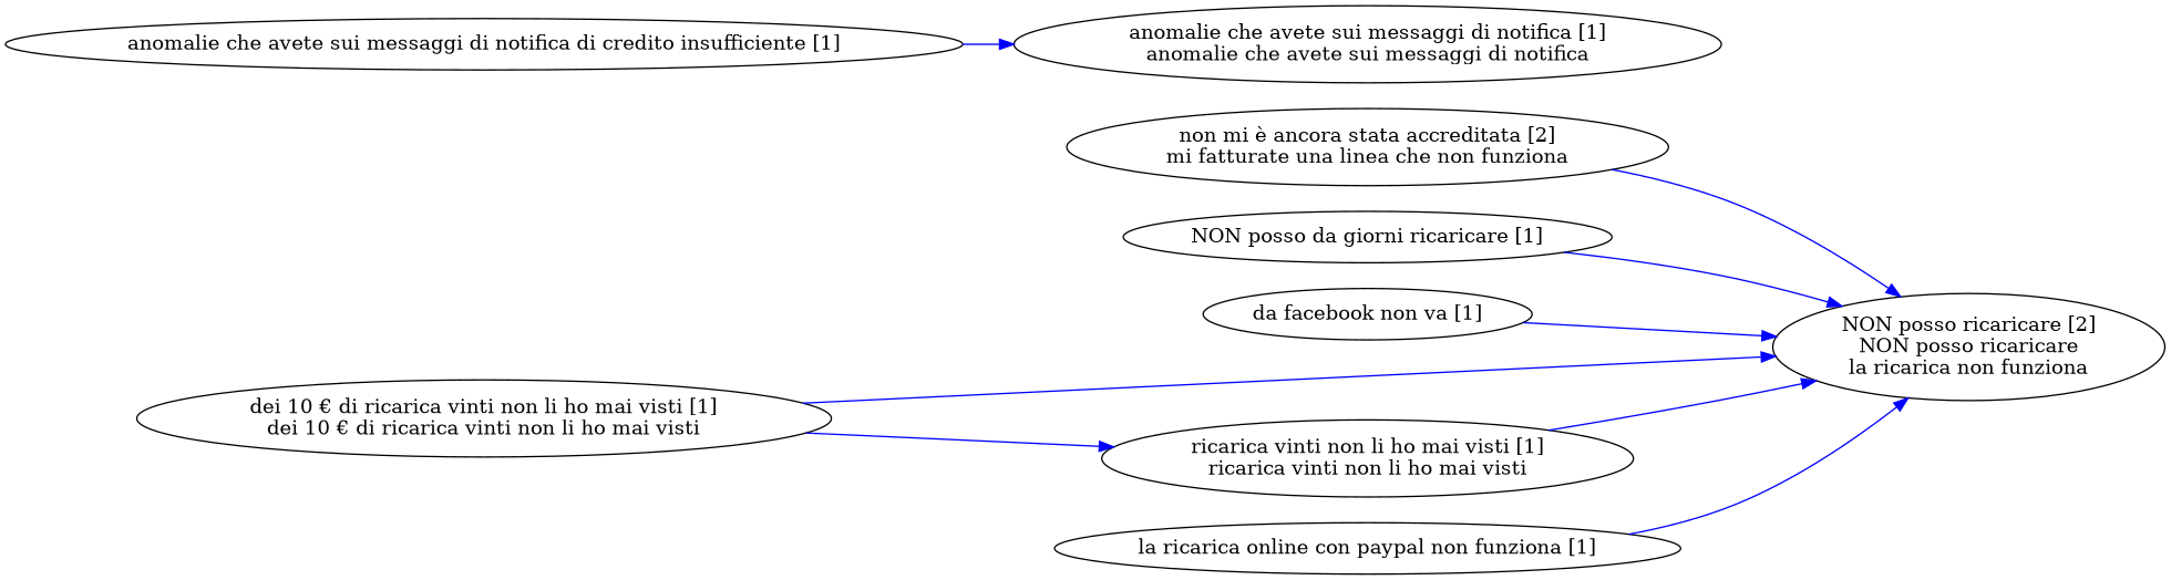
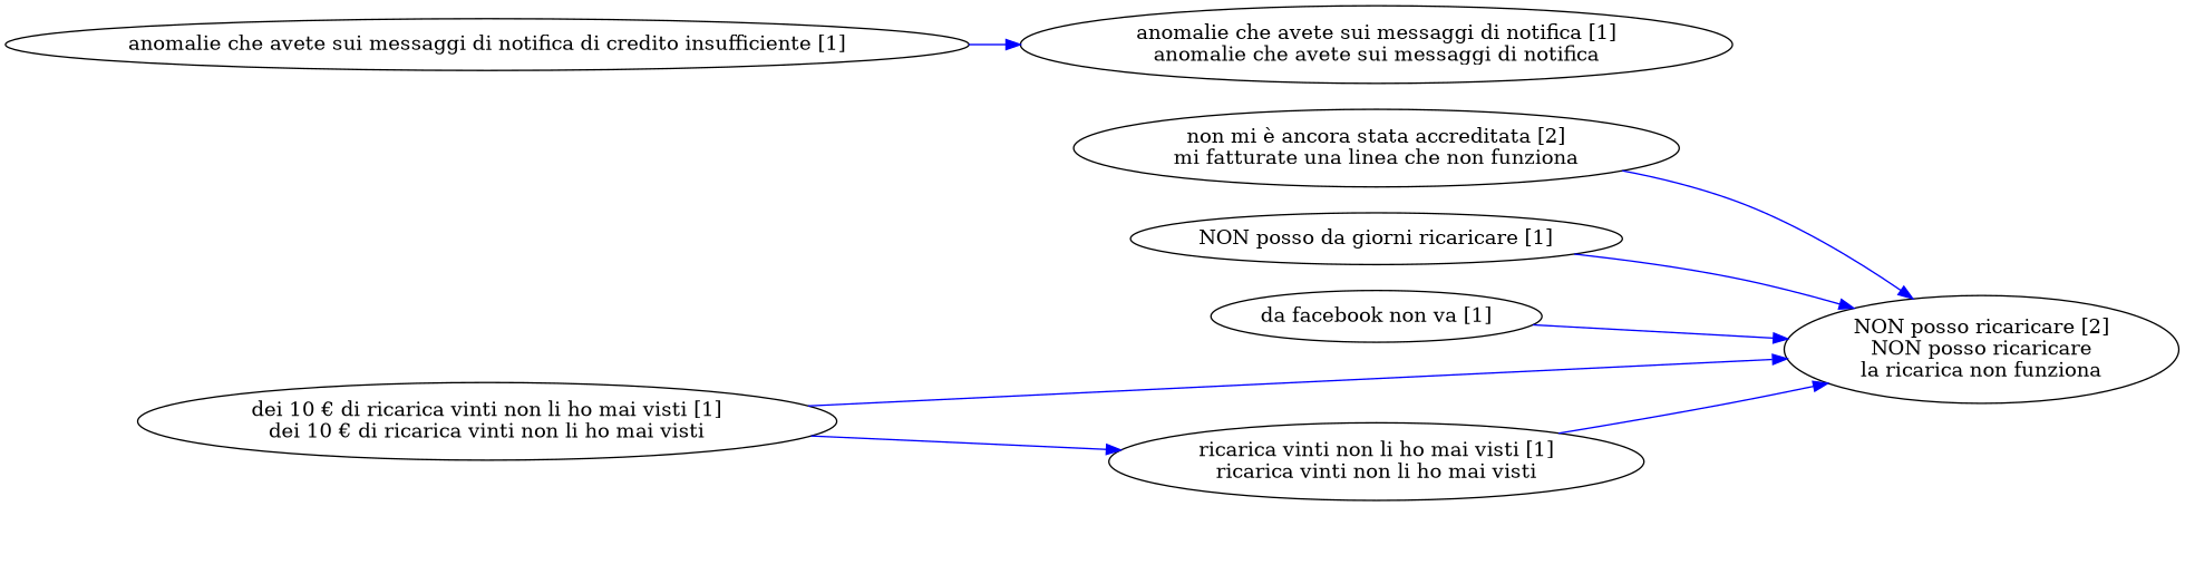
  digraph {
    rankdir=LR
    edge [color=blue]
    "non mi è ancora stata accreditata [2]\nmi fatturate una linea che non funziona"
    "NON posso ricaricare [2]\nNON posso ricaricare\nla ricarica non funziona"
    "NON posso da giorni ricaricare [1]"
    "anomalie che avete sui messaggi di notifica di credito insufficiente [1]"
    "anomalie che avete sui messaggi di notifica [1]\nanomalie che avete sui messaggi di notifica"
    "da facebook non va [1]"
    "ricarica vinti non li ho mai visti [1]\nricarica vinti non li ho mai visti"
    "dei 10 € di ricarica vinti non li ho mai visti [1]\ndei 10 € di ricarica vinti non li ho mai visti"
-   "la ricarica online con paypal non funziona [1]"
    "non mi è ancora stata accreditata [2]\nmi fatturate una linea che non funziona" -> "NON posso ricaricare [2]\nNON posso ricaricare\nla ricarica non funziona"
    "NON posso da giorni ricaricare [1]" -> "NON posso ricaricare [2]\nNON posso ricaricare\nla ricarica non funziona"
    "anomalie che avete sui messaggi di notifica di credito insufficiente [1]" -> "anomalie che avete sui messaggi di notifica [1]\nanomalie che avete sui messaggi di notifica"
    "da facebook non va [1]" -> "NON posso ricaricare [2]\nNON posso ricaricare\nla ricarica non funziona"
    "ricarica vinti non li ho mai visti [1]\nricarica vinti non li ho mai visti" -> "NON posso ricaricare [2]\nNON posso ricaricare\nla ricarica non funziona"
    "dei 10 € di ricarica vinti non li ho mai visti [1]\ndei 10 € di ricarica vinti non li ho mai visti" -> "NON posso ricaricare [2]\nNON posso ricaricare\nla ricarica non funziona"
    "dei 10 € di ricarica vinti non li ho mai visti [1]\ndei 10 € di ricarica vinti non li ho mai visti" -> "ricarica vinti non li ho mai visti [1]\nricarica vinti non li ho mai visti"
-   "la ricarica online con paypal non funziona [1]" -> "NON posso ricaricare [2]\nNON posso ricaricare\nla ricarica non funziona"
  }
